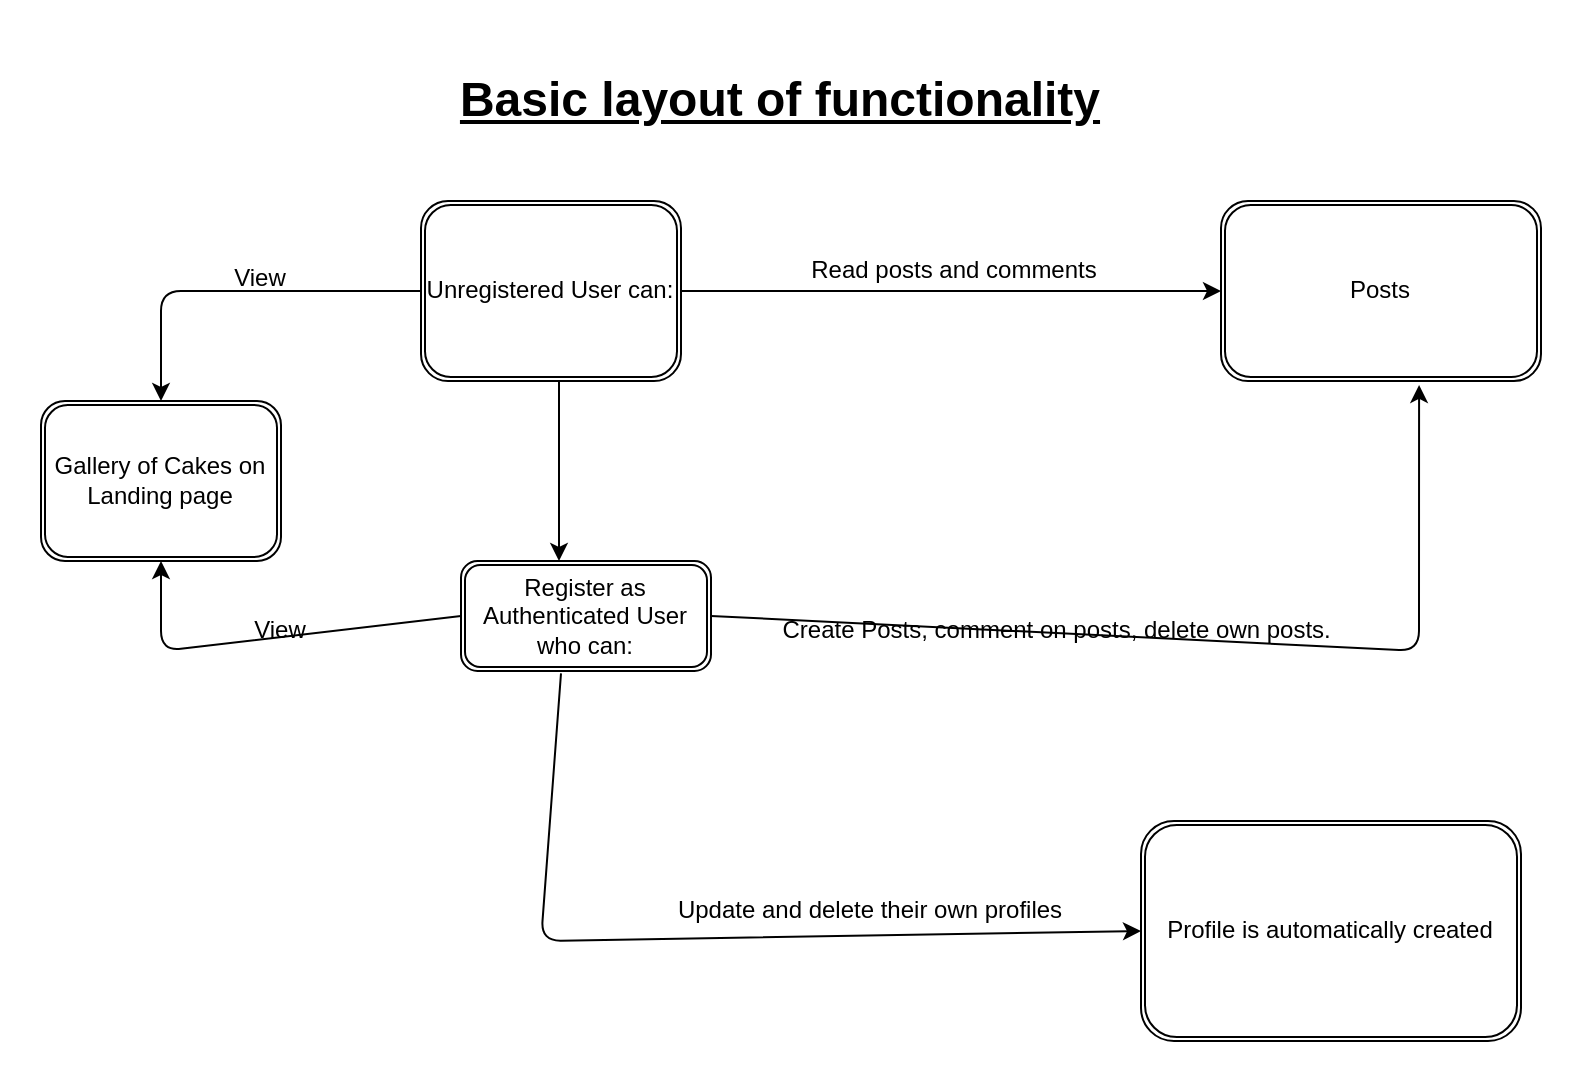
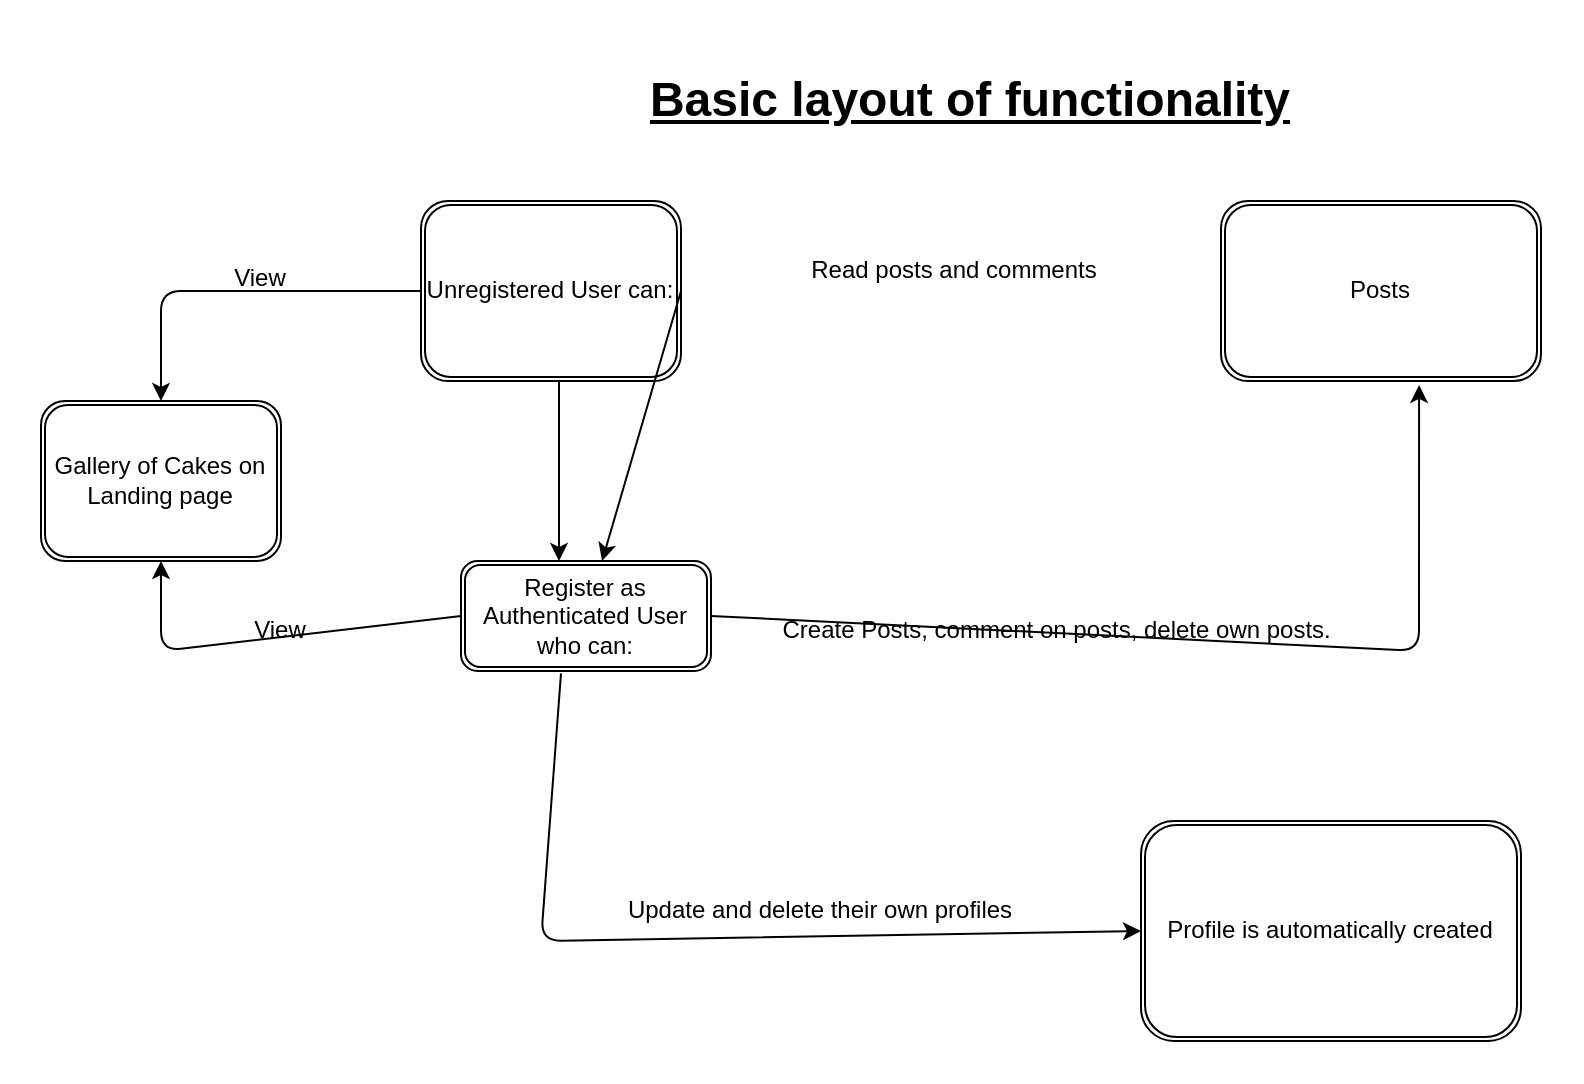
  <mxCell id="0" />
  <mxCell id="1" parent="0" />
  <mxCell id="2" value="Register as Authenticated User who can:" style="shape=ext;double=1;rounded=1;whiteSpace=wrap;html=1;" parent="1" vertex="1"><mxGeometry x="230" y="280" width="125" height="55" as="geometry" /></mxCell>
  <mxCell id="3" style="edgeStyle=none;html=1;exitX=0;exitY=0.5;exitDx=0;exitDy=0;entryX=0.5;entryY=1;entryDx=0;entryDy=0;" parent="1" source="2" target="6" edge="1"><mxGeometry relative="1" as="geometry"><mxPoint y="1340" as="sourcePoint" x="780" /><Array as="points"><mxPoint x="80" y="325" /></Array></mxGeometry></mxCell>
  <mxCell id="4" style="edgeStyle=none;html=1;entryX=0.392;entryY=0;entryDx=0;entryDy=0;entryPerimeter=0;" parent="1" target="2" edge="1"><mxGeometry relative="1" as="geometry"><Array as="points"><mxPoint x="279" y="240" /></Array><mxPoint x="279" y="190" as="sourcePoint" /></mxGeometry></mxCell>
  <mxCell id="5" value="Unregistered User can:" style="shape=ext;double=1;rounded=1;whiteSpace=wrap;html=1;" parent="1" vertex="1"><mxGeometry x="210" y="100" width="130" height="90" as="geometry" /></mxCell>
  <mxCell id="6" value="Gallery of Cakes on Landing page" style="shape=ext;double=1;rounded=1;whiteSpace=wrap;html=1;" parent="1" vertex="1"><mxGeometry x="20" y="200" width="120" height="80" as="geometry" /></mxCell>
  <mxCell id="7" value="Posts" style="shape=ext;double=1;rounded=1;whiteSpace=wrap;html=1;" parent="1" vertex="1"><mxGeometry x="610" y="100" width="160" height="90" as="geometry" /></mxCell>
  <mxCell id="8" value="Profile is automatically created" style="shape=ext;double=1;rounded=1;whiteSpace=wrap;html=1;" parent="1" vertex="1"><mxGeometry x="570" y="410" width="190" height="110" as="geometry" /></mxCell>
  <mxCell id="9" value="Read posts and comments" style="text;strokeColor=none;align=center;fillColor=none;html=1;verticalAlign=middle;whiteSpace=wrap;rounded=0;rotation=0;" parent="1" vertex="1"><mxGeometry x="367" y="120" width="220" height="30" as="geometry" /></mxCell>
- <mxCell id="10" value="" style="endArrow=classic;html=1;entryX=0;entryY=0.5;entryDx=0;entryDy=0;exitX=1;exitY=0.5;exitDx=0;exitDy=0;" parent="1" source="5" target="7" edge="1"><mxGeometry width="50" height="50" relative="1" as="geometry"><mxPoint x="750" y="1030" as="sourcePoint" /><mxPoint x="800" y="980" as="targetPoint" /></mxGeometry></mxCell>
+ <mxCell id="10" value="" style="endArrow=classic;html=1;exitX=1;exitY=0.5;exitDx=0;exitDy=0;" parent="1" source="5" target="2" edge="1"><mxGeometry width="50" height="50" relative="1" as="geometry"><mxPoint x="750" y="1030" as="sourcePoint" /><mxPoint x="800" y="980" as="targetPoint" /></mxGeometry></mxCell>
  <mxCell id="11" value="" style="endArrow=classic;html=1;exitX=1;exitY=0.5;exitDx=0;exitDy=0;entryX=0.619;entryY=1.022;entryDx=0;entryDy=0;entryPerimeter=0;" parent="1" source="2" target="7" edge="1"><mxGeometry width="50" height="50" relative="1" as="geometry"><mxPoint x="750" y="930" as="sourcePoint" /><mxPoint x="800" y="880" as="targetPoint" /><Array as="points"><mxPoint x="709" y="325" /></Array></mxGeometry></mxCell>
  <mxCell id="12" value="Create Posts, comment on posts, delete own posts.&amp;nbsp;" style="text;strokeColor=none;align=center;fillColor=none;html=1;verticalAlign=middle;whiteSpace=wrap;rounded=0;rotation=0;" parent="1" vertex="1"><mxGeometry x="380" y="300" width="300" height="30" as="geometry" /></mxCell>
- <mxCell id="13" value="&lt;font style=&quot;font-size: 24px;&quot;&gt;&lt;u&gt;&lt;b&gt;Basic layout of functionality&lt;/b&gt;&lt;/u&gt;&lt;/font&gt;" style="text;strokeColor=none;align=center;fillColor=none;html=1;verticalAlign=middle;whiteSpace=wrap;rounded=0;" parent="1" vertex="1"><mxGeometry x="210" y="20" width="360" height="60" as="geometry" /></mxCell>
+ <mxCell id="13" value="&lt;font style=&quot;font-size: 24px;&quot;&gt;&lt;u&gt;&lt;b&gt;Basic layout of functionality&lt;/b&gt;&lt;/u&gt;&lt;/font&gt;" style="text;strokeColor=none;align=center;fillColor=none;html=1;verticalAlign=middle;whiteSpace=wrap;rounded=0;" parent="1" vertex="1"><mxGeometry x="305" y="20" width="360" height="60" as="geometry" /></mxCell>
  <mxCell id="14" value="" style="endArrow=classic;html=1;entryX=0.5;entryY=0;entryDx=0;entryDy=0;exitX=0;exitY=0.5;exitDx=0;exitDy=0;" edge="1" parent="1" source="5" target="6"><mxGeometry width="50" height="50" relative="1" as="geometry"><mxPoint x="480" y="400" as="sourcePoint" /><mxPoint x="530" y="350" as="targetPoint" /><Array as="points"><mxPoint x="80" y="145" /></Array></mxGeometry></mxCell>
  <mxCell id="15" value="&lt;font style=&quot;font-size: 12px;&quot;&gt;View&lt;/font&gt;" style="text;strokeColor=none;align=center;fillColor=none;html=1;verticalAlign=middle;whiteSpace=wrap;rounded=0;fontSize=24;" vertex="1" parent="1"><mxGeometry x="100" y="120" width="60" height="30" as="geometry" /></mxCell>
  <mxCell id="16" value="View" style="text;strokeColor=none;align=center;fillColor=none;html=1;verticalAlign=middle;whiteSpace=wrap;rounded=0;fontSize=12;" vertex="1" parent="1"><mxGeometry x="110" y="300" width="60" height="30" as="geometry" /></mxCell>
  <mxCell id="17" value="" style="endArrow=classic;html=1;fontSize=12;exitX=0.4;exitY=1.022;exitDx=0;exitDy=0;entryX=0;entryY=0.5;entryDx=0;entryDy=0;exitPerimeter=0;" edge="1" parent="1" source="2" target="8"><mxGeometry width="50" height="50" relative="1" as="geometry"><mxPoint x="480" y="390" as="sourcePoint" /><mxPoint x="550" y="460" as="targetPoint" /><Array as="points"><mxPoint x="270" y="470" /></Array></mxGeometry></mxCell>
- <mxCell id="18" value="Update and delete their own profiles" style="text;strokeColor=none;align=center;fillColor=none;html=1;verticalAlign=middle;whiteSpace=wrap;rounded=0;fontSize=12;" vertex="1" parent="1"><mxGeometry x="315" y="440" width="240" height="30" as="geometry" /></mxCell>
+ <mxCell id="18" value="Update and delete their own profiles" style="text;strokeColor=none;align=center;fillColor=none;html=1;verticalAlign=middle;whiteSpace=wrap;rounded=0;fontSize=12;" vertex="1" parent="1"><mxGeometry x="290" y="440" width="240" height="30" as="geometry" /></mxCell>
